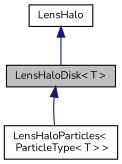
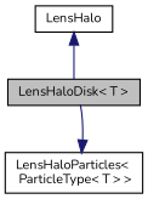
  digraph {
    fontname=Nunito
    node [color=black fillcolor=white fontname=Nunito fontsize=10 shape=record style=filled]
    edge [color=midnightblue dir=back fontname=Nunito fontsize=10 labelfontname=Helvetica labelfontsize=10 style=solid]
    n1 [fillcolor=grey75 fontcolor=black height=0.2 label="LensHaloDisk\< T \>" width=0.4]
    n2 [height=0.2 label="LensHaloParticles\<\l ParticleType\< T \> \>" width=0.4]
    n3 [height=0.2 label=LensHalo width=0.4]
-   n1 -> n2
+   n2 -> n1
    n3 -> n1
  }
